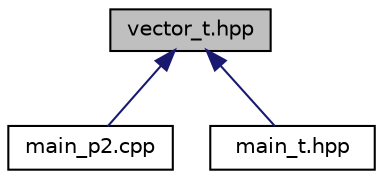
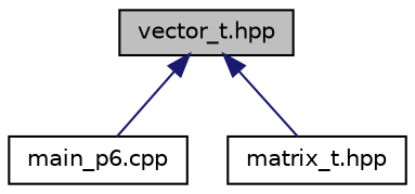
  digraph {
    node [color=black fillcolor=white fontname=Helvetica fontsize=10 shape=record style=filled]
    edge [color=midnightblue dir=back fontname=Helvetica fontsize=10 labelfontname=Helvetica labelfontsize=10 style=solid]
    n1 [fillcolor=grey75 fontcolor=black height=0.2 label="vector_t.hpp" width=0.4]
-   n2 [height=0.2 label="main_p2.cpp" width=0.4]
-   n3 [height=0.2 label="main_t.hpp" width=0.4]
+   n2 [height=0.2 label="main_p6.cpp" width=0.4]
+   n3 [height=0.2 label="matrix_t.hpp" width=0.4]
    n1 -> n2
    n1 -> n3
  }
